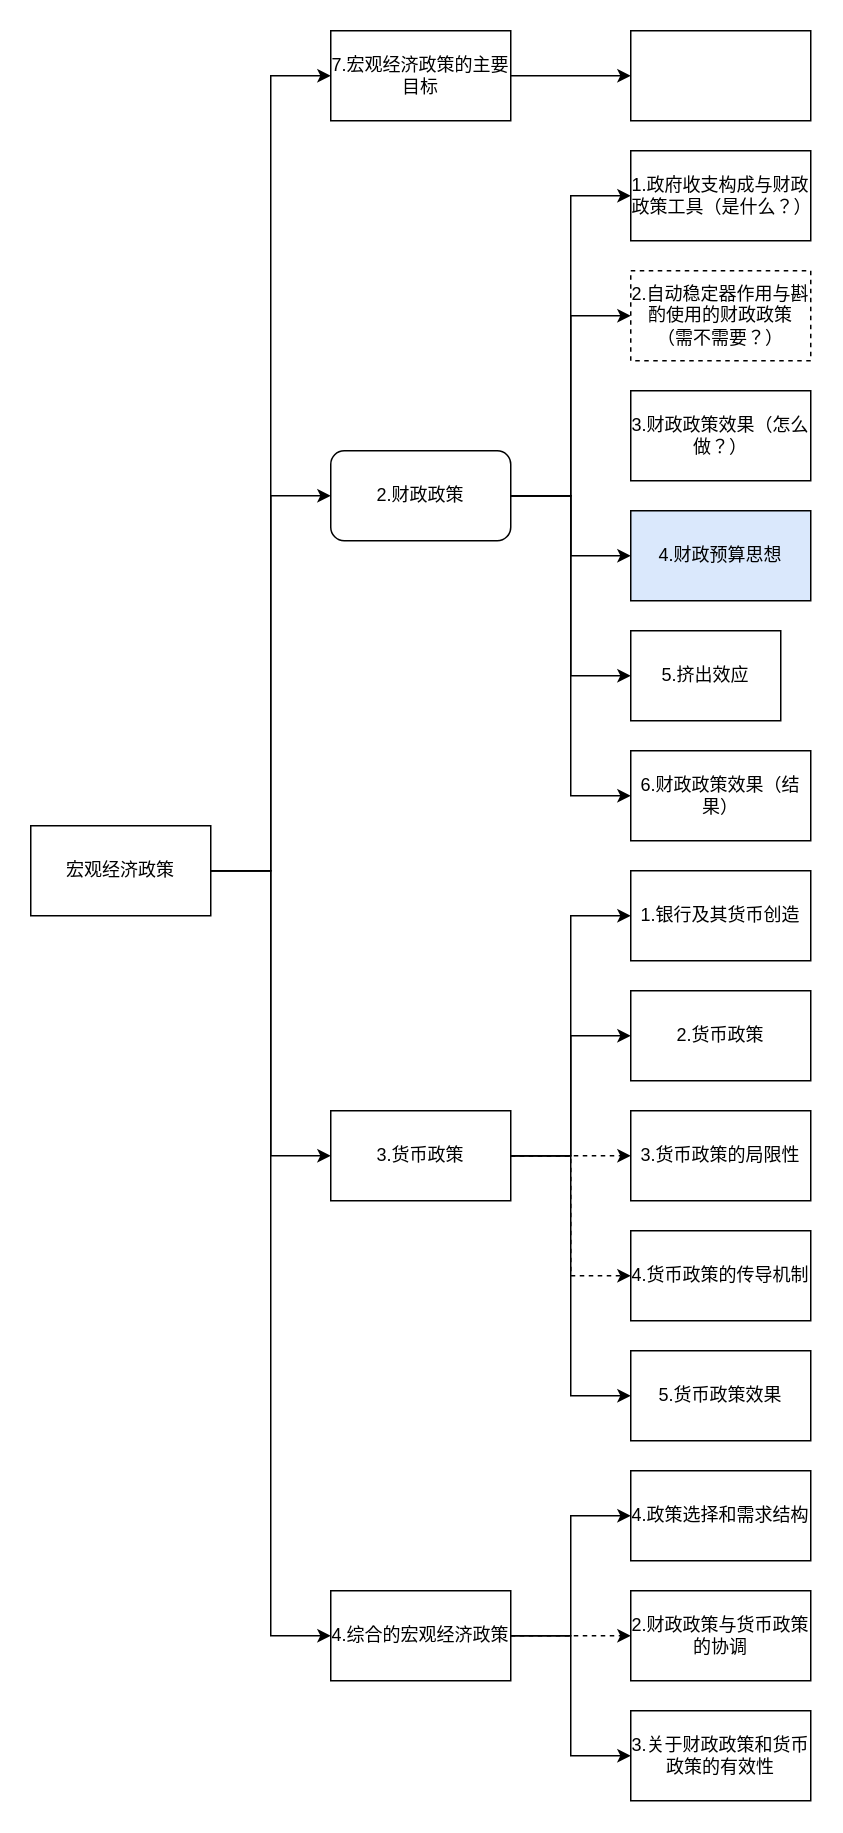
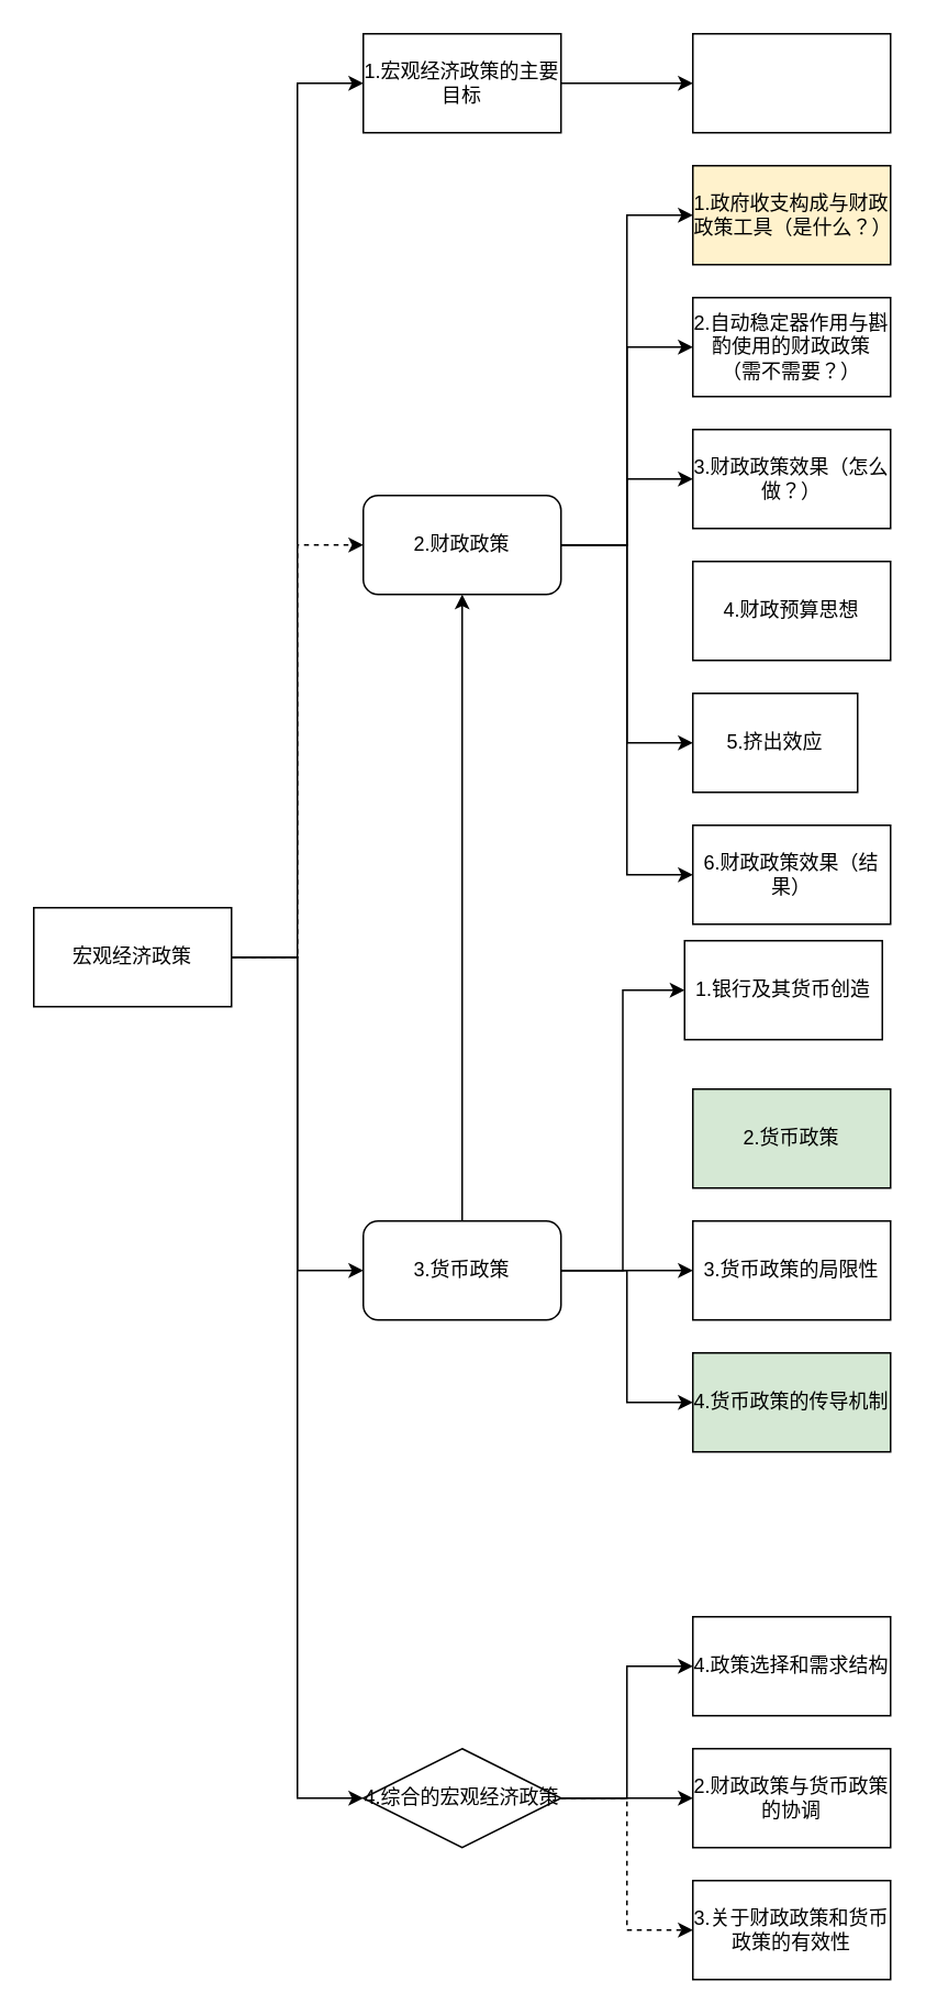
  <mxCell id="0" />
  <mxCell id="1" parent="0" />
  <mxCell id="2" value="" style="edgeStyle=orthogonalEdgeStyle;rounded=0;orthogonalLoop=1;jettySize=auto;html=1;entryX=0;entryY=0.5;entryDx=0;entryDy=0;" parent="1" source="6" target="8" edge="1"><mxGeometry relative="1" as="geometry" /></mxCell>
- <mxCell id="3" style="edgeStyle=orthogonalEdgeStyle;rounded=0;orthogonalLoop=1;jettySize=auto;html=1;entryX=0;entryY=0.5;entryDx=0;entryDy=0;" parent="1" source="6" target="21" edge="1"><mxGeometry relative="1" as="geometry" /></mxCell>
+ <mxCell id="3" style="edgeStyle=orthogonalEdgeStyle;rounded=0;orthogonalLoop=1;jettySize=auto;html=1;entryX=0;entryY=0.5;entryDx=0;entryDy=0;dashed=1;" parent="1" source="6" target="21" edge="1"><mxGeometry relative="1" as="geometry" /></mxCell>
  <mxCell id="4" style="edgeStyle=orthogonalEdgeStyle;rounded=0;orthogonalLoop=1;jettySize=auto;html=1;entryX=0;entryY=0.5;entryDx=0;entryDy=0;" parent="1" source="6" target="14" edge="1"><mxGeometry relative="1" as="geometry" /></mxCell>
  <mxCell id="5" style="edgeStyle=orthogonalEdgeStyle;rounded=0;orthogonalLoop=1;jettySize=auto;html=1;entryX=0;entryY=0.5;entryDx=0;entryDy=0;" parent="1" source="6" target="25" edge="1"><mxGeometry relative="1" as="geometry" /></mxCell>
  <mxCell id="6" value="宏观经济政策" style="rounded=0;whiteSpace=wrap;html=1;" parent="1" vertex="1"><mxGeometry x="20" y="550" width="120" height="60" as="geometry" /></mxCell>
  <mxCell id="7" value="" style="edgeStyle=orthogonalEdgeStyle;rounded=0;orthogonalLoop=1;jettySize=auto;html=1;" parent="1" source="8" target="26" edge="1"><mxGeometry relative="1" as="geometry" /></mxCell>
- <mxCell id="8" value="7.宏观经济政策的主要目标" style="rounded=0;whiteSpace=wrap;html=1;" parent="1" vertex="1"><mxGeometry x="220" y="20" width="120" height="60" as="geometry" /></mxCell>
+ <mxCell id="8" value="1.宏观经济政策的主要目标" style="rounded=0;whiteSpace=wrap;html=1;" parent="1" vertex="1"><mxGeometry x="220" y="20" width="120" height="60" as="geometry" /></mxCell>
  <mxCell id="9" style="edgeStyle=orthogonalEdgeStyle;rounded=0;orthogonalLoop=1;jettySize=auto;html=1;entryX=0;entryY=0.5;entryDx=0;entryDy=0;" parent="1" source="14" target="30" edge="1"><mxGeometry relative="1" as="geometry" /></mxCell>
- <mxCell id="10" style="edgeStyle=orthogonalEdgeStyle;rounded=0;orthogonalLoop=1;jettySize=auto;html=1;entryX=0;entryY=0.5;entryDx=0;entryDy=0;" parent="1" source="14" target="32" edge="1"><mxGeometry relative="1" as="geometry" /></mxCell>
- <mxCell id="11" style="edgeStyle=orthogonalEdgeStyle;rounded=0;orthogonalLoop=1;jettySize=auto;html=1;dashed=1;" parent="1" source="14" target="33" edge="1"><mxGeometry relative="1" as="geometry" /></mxCell>
- <mxCell id="12" style="edgeStyle=orthogonalEdgeStyle;rounded=0;orthogonalLoop=1;jettySize=auto;html=1;entryX=0;entryY=0.5;entryDx=0;entryDy=0;dashed=1;" parent="1" source="14" target="34" edge="1"><mxGeometry relative="1" as="geometry" /></mxCell>
- <mxCell id="13" style="edgeStyle=orthogonalEdgeStyle;rounded=0;orthogonalLoop=1;jettySize=auto;html=1;entryX=0;entryY=0.5;entryDx=0;entryDy=0;" parent="1" source="14" target="35" edge="1"><mxGeometry relative="1" as="geometry" /></mxCell>
- <mxCell id="14" value="3.货币政策" style="rounded=0;whiteSpace=wrap;html=1;" parent="1" vertex="1"><mxGeometry x="220" y="740" width="120" height="60" as="geometry" /></mxCell>
+ <mxCell id="10" style="edgeStyle=orthogonalEdgeStyle;rounded=0;orthogonalLoop=1;jettySize=auto;html=1;" parent="1" source="14" target="21" edge="1"><mxGeometry relative="1" as="geometry" /></mxCell>
+ <mxCell id="11" style="edgeStyle=orthogonalEdgeStyle;rounded=0;orthogonalLoop=1;jettySize=auto;html=1;" parent="1" source="14" target="33" edge="1"><mxGeometry relative="1" as="geometry" /></mxCell>
+ <mxCell id="12" style="edgeStyle=orthogonalEdgeStyle;rounded=0;orthogonalLoop=1;jettySize=auto;html=1;entryX=0;entryY=0.5;entryDx=0;entryDy=0;" parent="1" source="14" target="34" edge="1"><mxGeometry relative="1" as="geometry" /></mxCell>
+ <mxCell id="14" value="3.货币政策" style="whiteSpace=wrap;html=1;rounded=1;" parent="1" vertex="1"><mxGeometry x="220" y="740" width="120" height="60" as="geometry" /></mxCell>
  <mxCell id="15" style="edgeStyle=orthogonalEdgeStyle;rounded=0;orthogonalLoop=1;jettySize=auto;html=1;entryX=0;entryY=0.5;entryDx=0;entryDy=0;" parent="1" source="21" target="28" edge="1"><mxGeometry relative="1" as="geometry" /></mxCell>
  <mxCell id="16" style="edgeStyle=orthogonalEdgeStyle;rounded=0;orthogonalLoop=1;jettySize=auto;html=1;entryX=0;entryY=0.5;entryDx=0;entryDy=0;" parent="1" source="21" target="27" edge="1"><mxGeometry relative="1" as="geometry" /></mxCell>
- <mxCell id="18" style="edgeStyle=orthogonalEdgeStyle;rounded=0;orthogonalLoop=1;jettySize=auto;html=1;entryX=0;entryY=0.5;entryDx=0;entryDy=0;" parent="1" source="21" target="31" edge="1"><mxGeometry relative="1" as="geometry" /></mxCell>
+ <mxCell id="17" style="edgeStyle=orthogonalEdgeStyle;rounded=0;orthogonalLoop=1;jettySize=auto;html=1;" parent="1" source="21" target="29" edge="1"><mxGeometry relative="1" as="geometry" /></mxCell>
  <mxCell id="19" style="edgeStyle=orthogonalEdgeStyle;rounded=0;orthogonalLoop=1;jettySize=auto;html=1;entryX=0;entryY=0.5;entryDx=0;entryDy=0;" parent="1" source="21" target="40" edge="1"><mxGeometry relative="1" as="geometry" /></mxCell>
  <mxCell id="20" style="edgeStyle=orthogonalEdgeStyle;rounded=0;orthogonalLoop=1;jettySize=auto;html=1;entryX=0;entryY=0.5;entryDx=0;entryDy=0;" parent="1" source="21" target="39" edge="1"><mxGeometry relative="1" as="geometry"><mxPoint x="420" y="530" as="targetPoint" /></mxGeometry></mxCell>
  <mxCell id="21" value="2.财政政策" style="whiteSpace=wrap;html=1;rounded=1;" parent="1" vertex="1"><mxGeometry x="220" y="300" width="120" height="60" as="geometry" /></mxCell>
  <mxCell id="22" style="edgeStyle=orthogonalEdgeStyle;rounded=0;orthogonalLoop=1;jettySize=auto;html=1;entryX=0;entryY=0.5;entryDx=0;entryDy=0;" parent="1" source="25" target="36" edge="1"><mxGeometry relative="1" as="geometry" /></mxCell>
- <mxCell id="23" style="edgeStyle=orthogonalEdgeStyle;rounded=0;orthogonalLoop=1;jettySize=auto;html=1;dashed=1;" parent="1" source="25" target="37" edge="1"><mxGeometry relative="1" as="geometry" /></mxCell>
- <mxCell id="24" style="edgeStyle=orthogonalEdgeStyle;rounded=0;orthogonalLoop=1;jettySize=auto;html=1;entryX=0;entryY=0.5;entryDx=0;entryDy=0;" parent="1" source="25" target="38" edge="1"><mxGeometry relative="1" as="geometry" /></mxCell>
- <mxCell id="25" value="4.综合的宏观经济政策" style="rounded=0;whiteSpace=wrap;html=1;" parent="1" vertex="1"><mxGeometry x="220" y="1060" width="120" height="60" as="geometry" /></mxCell>
+ <mxCell id="23" style="edgeStyle=orthogonalEdgeStyle;rounded=0;orthogonalLoop=1;jettySize=auto;html=1;" parent="1" source="25" target="37" edge="1"><mxGeometry relative="1" as="geometry" /></mxCell>
+ <mxCell id="24" style="edgeStyle=orthogonalEdgeStyle;rounded=0;orthogonalLoop=1;jettySize=auto;html=1;entryX=0;entryY=0.5;entryDx=0;entryDy=0;dashed=1;" parent="1" source="25" target="38" edge="1"><mxGeometry relative="1" as="geometry" /></mxCell>
+ <mxCell id="25" value="4.综合的宏观经济政策" style="rhombus;whiteSpace=wrap;html=1;" parent="1" vertex="1"><mxGeometry x="220" y="1060" width="120" height="60" as="geometry" /></mxCell>
  <mxCell id="26" value="" style="rounded=0;whiteSpace=wrap;html=1;" parent="1" vertex="1"><mxGeometry x="420" y="20" width="120" height="60" as="geometry" /></mxCell>
- <mxCell id="27" value="2.自动稳定器作用与斟酌使用的财政政策（需不需要？）" style="rounded=0;whiteSpace=wrap;html=1;dashed=1;" parent="1" vertex="1"><mxGeometry x="420" y="180" width="120" height="60" as="geometry" /></mxCell>
- <mxCell id="28" value="1.政府收支构成与财政政策工具（是什么？）" style="rounded=0;whiteSpace=wrap;html=1;" parent="1" vertex="1"><mxGeometry x="420" y="100" width="120" height="60" as="geometry" /></mxCell>
+ <mxCell id="27" value="2.自动稳定器作用与斟酌使用的财政政策（需不需要？）" style="rounded=0;whiteSpace=wrap;html=1;" parent="1" vertex="1"><mxGeometry x="420" y="180" width="120" height="60" as="geometry" /></mxCell>
+ <mxCell id="28" value="1.政府收支构成与财政政策工具（是什么？）" style="rounded=0;whiteSpace=wrap;html=1;fillColor=#fff2cc;" parent="1" vertex="1"><mxGeometry x="420" y="100" width="120" height="60" as="geometry" /></mxCell>
  <mxCell id="29" value="3.财政政策效果（怎么做？）" style="rounded=0;whiteSpace=wrap;html=1;" parent="1" vertex="1"><mxGeometry x="420" y="260" width="120" height="60" as="geometry" /></mxCell>
- <mxCell id="30" value="1.银行及其货币创造" style="rounded=0;whiteSpace=wrap;html=1;" parent="1" vertex="1"><mxGeometry x="420" y="580" width="120" height="60" as="geometry" /></mxCell>
- <mxCell id="31" value="4.财政预算思想" style="rounded=0;whiteSpace=wrap;html=1;fillColor=#dae8fc;" parent="1" vertex="1"><mxGeometry x="420" y="340" width="120" height="60" as="geometry" /></mxCell>
- <mxCell id="32" value="2.货币政策" style="rounded=0;whiteSpace=wrap;html=1;" parent="1" vertex="1"><mxGeometry x="420" y="660" width="120" height="60" as="geometry" /></mxCell>
+ <mxCell id="30" value="1.银行及其货币创造" style="rounded=0;whiteSpace=wrap;html=1;" parent="1" vertex="1"><mxGeometry x="415" y="570" width="120" height="60" as="geometry" /></mxCell>
+ <mxCell id="31" value="4.财政预算思想" style="rounded=0;whiteSpace=wrap;html=1;" parent="1" vertex="1"><mxGeometry x="420" y="340" width="120" height="60" as="geometry" /></mxCell>
+ <mxCell id="32" value="2.货币政策" style="rounded=0;whiteSpace=wrap;html=1;fillColor=#d5e8d4;" parent="1" vertex="1"><mxGeometry x="420" y="660" width="120" height="60" as="geometry" /></mxCell>
  <mxCell id="33" value="3.货币政策的局限性" style="rounded=0;whiteSpace=wrap;html=1;" parent="1" vertex="1"><mxGeometry x="420" y="740" width="120" height="60" as="geometry" /></mxCell>
- <mxCell id="34" value="4.货币政策的传导机制" style="rounded=0;whiteSpace=wrap;html=1;" parent="1" vertex="1"><mxGeometry x="420" y="820" width="120" height="60" as="geometry" /></mxCell>
- <mxCell id="35" value="5.货币政策效果" style="rounded=0;whiteSpace=wrap;html=1;" parent="1" vertex="1"><mxGeometry x="420" y="900" width="120" height="60" as="geometry" /></mxCell>
+ <mxCell id="34" value="4.货币政策的传导机制" style="rounded=0;whiteSpace=wrap;html=1;fillColor=#d5e8d4;" parent="1" vertex="1"><mxGeometry x="420" y="820" width="120" height="60" as="geometry" /></mxCell>
  <mxCell id="36" value="4.政策选择和需求结构" style="rounded=0;whiteSpace=wrap;html=1;" parent="1" vertex="1"><mxGeometry x="420" y="980" width="120" height="60" as="geometry" /></mxCell>
  <mxCell id="37" value="2.财政政策与货币政策的协调" style="rounded=0;whiteSpace=wrap;html=1;" parent="1" vertex="1"><mxGeometry x="420" y="1060" width="120" height="60" as="geometry" /></mxCell>
  <mxCell id="38" value="3.关于财政政策和货币政策的有效性" style="rounded=0;whiteSpace=wrap;html=1;" parent="1" vertex="1"><mxGeometry x="420" y="1140" width="120" height="60" as="geometry" /></mxCell>
  <mxCell id="39" value="6.财政政策效果（结果）" style="rounded=0;whiteSpace=wrap;html=1;" parent="1" vertex="1"><mxGeometry x="420" y="500" width="120" height="60" as="geometry" /></mxCell>
  <mxCell id="40" value="5.挤出效应" style="rounded=0;whiteSpace=wrap;html=1;" parent="1" vertex="1"><mxGeometry x="420" y="420" width="100" height="60" as="geometry" /></mxCell>
